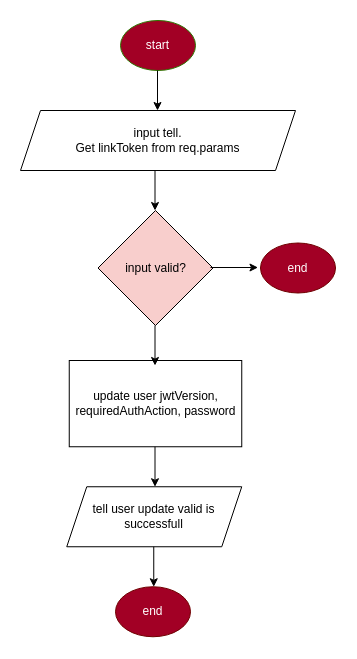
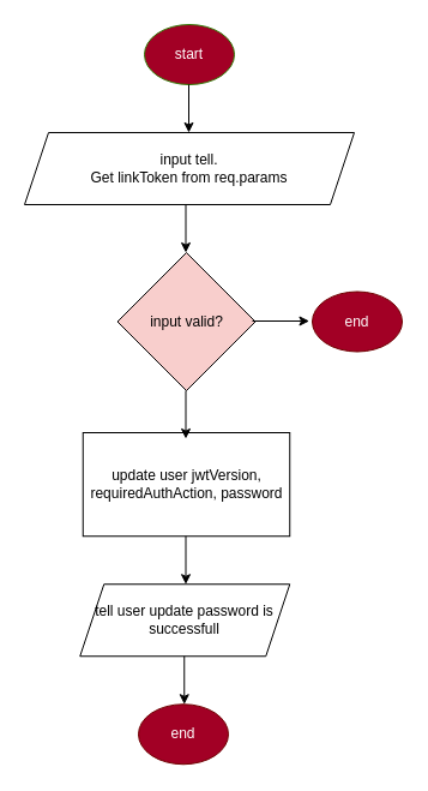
  <mxCell id="0" />
  <mxCell id="1" parent="0" />
  <mxCell id="2" value="start" style="ellipse;whiteSpace=wrap;html=1;fillColor=#a20025;fontColor=#ffffff;strokeColor=#2D7600;" vertex="1" parent="1"><mxGeometry x="120" y="20" width="75" height="50" as="geometry" /></mxCell>
  <mxCell id="3" value="input tell.&lt;br&gt;Get linkToken from req.params" style="shape=parallelogram;perimeter=parallelogramPerimeter;whiteSpace=wrap;html=1;fixedSize=1;" vertex="1" parent="1"><mxGeometry x="20" y="110" width="275" height="60" as="geometry" /></mxCell>
  <mxCell id="4" value="input valid?" style="rhombus;whiteSpace=wrap;html=1;fillColor=#f8cecc;" vertex="1" parent="1"><mxGeometry x="97.5" y="210" width="115" height="115" as="geometry" /></mxCell>
  <mxCell id="5" value="update user jwtVersion, requiredAuthAction, password" style="rounded=0;whiteSpace=wrap;html=1;" vertex="1" parent="1"><mxGeometry x="68.75" y="360" width="172.5" height="86.25" as="geometry" /></mxCell>
- <mxCell id="6" value="tell user update valid is successfull" style="shape=parallelogram;perimeter=parallelogramPerimeter;whiteSpace=wrap;html=1;fixedSize=1;" vertex="1" parent="1"><mxGeometry x="66.25" y="486.25" width="175" height="60" as="geometry" /></mxCell>
+ <mxCell id="6" value="tell user update password is successfull" style="shape=parallelogram;perimeter=parallelogramPerimeter;whiteSpace=wrap;html=1;fixedSize=1;" vertex="1" parent="1"><mxGeometry x="66.25" y="486.25" width="175" height="60" as="geometry" /></mxCell>
  <mxCell id="7" value="end" style="ellipse;whiteSpace=wrap;html=1;fillColor=#a20025;fontColor=#ffffff;strokeColor=#6F0000;" vertex="1" parent="1"><mxGeometry x="260" y="242.5" width="75" height="50" as="geometry" /></mxCell>
  <mxCell id="8" value="end" style="ellipse;whiteSpace=wrap;html=1;fillColor=#a20025;fontColor=#ffffff;strokeColor=#6F0000;" vertex="1" parent="1"><mxGeometry x="115" y="586.25" width="75" height="50" as="geometry" /></mxCell>
  <mxCell id="9" value="" style="endArrow=classic;html=1;" edge="1" parent="1"><mxGeometry width="50" height="50" relative="1" as="geometry"><mxPoint x="157" y="70" as="sourcePoint" /><mxPoint x="157" y="110" as="targetPoint" /></mxGeometry></mxCell>
  <mxCell id="10" value="" style="endArrow=classic;html=1;" edge="1" parent="1"><mxGeometry width="50" height="50" relative="1" as="geometry"><mxPoint x="154.5" y="170" as="sourcePoint" /><mxPoint x="154.5" y="210" as="targetPoint" /></mxGeometry></mxCell>
  <mxCell id="11" value="" style="endArrow=classic;html=1;" edge="1" parent="1"><mxGeometry width="50" height="50" relative="1" as="geometry"><mxPoint x="154.5" y="325" as="sourcePoint" /><mxPoint x="154.5" y="365" as="targetPoint" /></mxGeometry></mxCell>
  <mxCell id="12" value="" style="endArrow=classic;html=1;" edge="1" parent="1"><mxGeometry width="50" height="50" relative="1" as="geometry"><mxPoint x="154.5" y="446.25" as="sourcePoint" /><mxPoint x="154.5" y="486.25" as="targetPoint" /></mxGeometry></mxCell>
  <mxCell id="13" value="" style="endArrow=classic;html=1;" edge="1" parent="1"><mxGeometry width="50" height="50" relative="1" as="geometry"><mxPoint x="153.25" y="546.25" as="sourcePoint" /><mxPoint x="153.25" y="586.25" as="targetPoint" /></mxGeometry></mxCell>
  <mxCell id="14" value="" style="endArrow=classic;html=1;" edge="1" parent="1"><mxGeometry width="50" height="50" relative="1" as="geometry"><mxPoint x="210" y="267" as="sourcePoint" /><mxPoint x="257.5" y="267" as="targetPoint" /></mxGeometry></mxCell>
